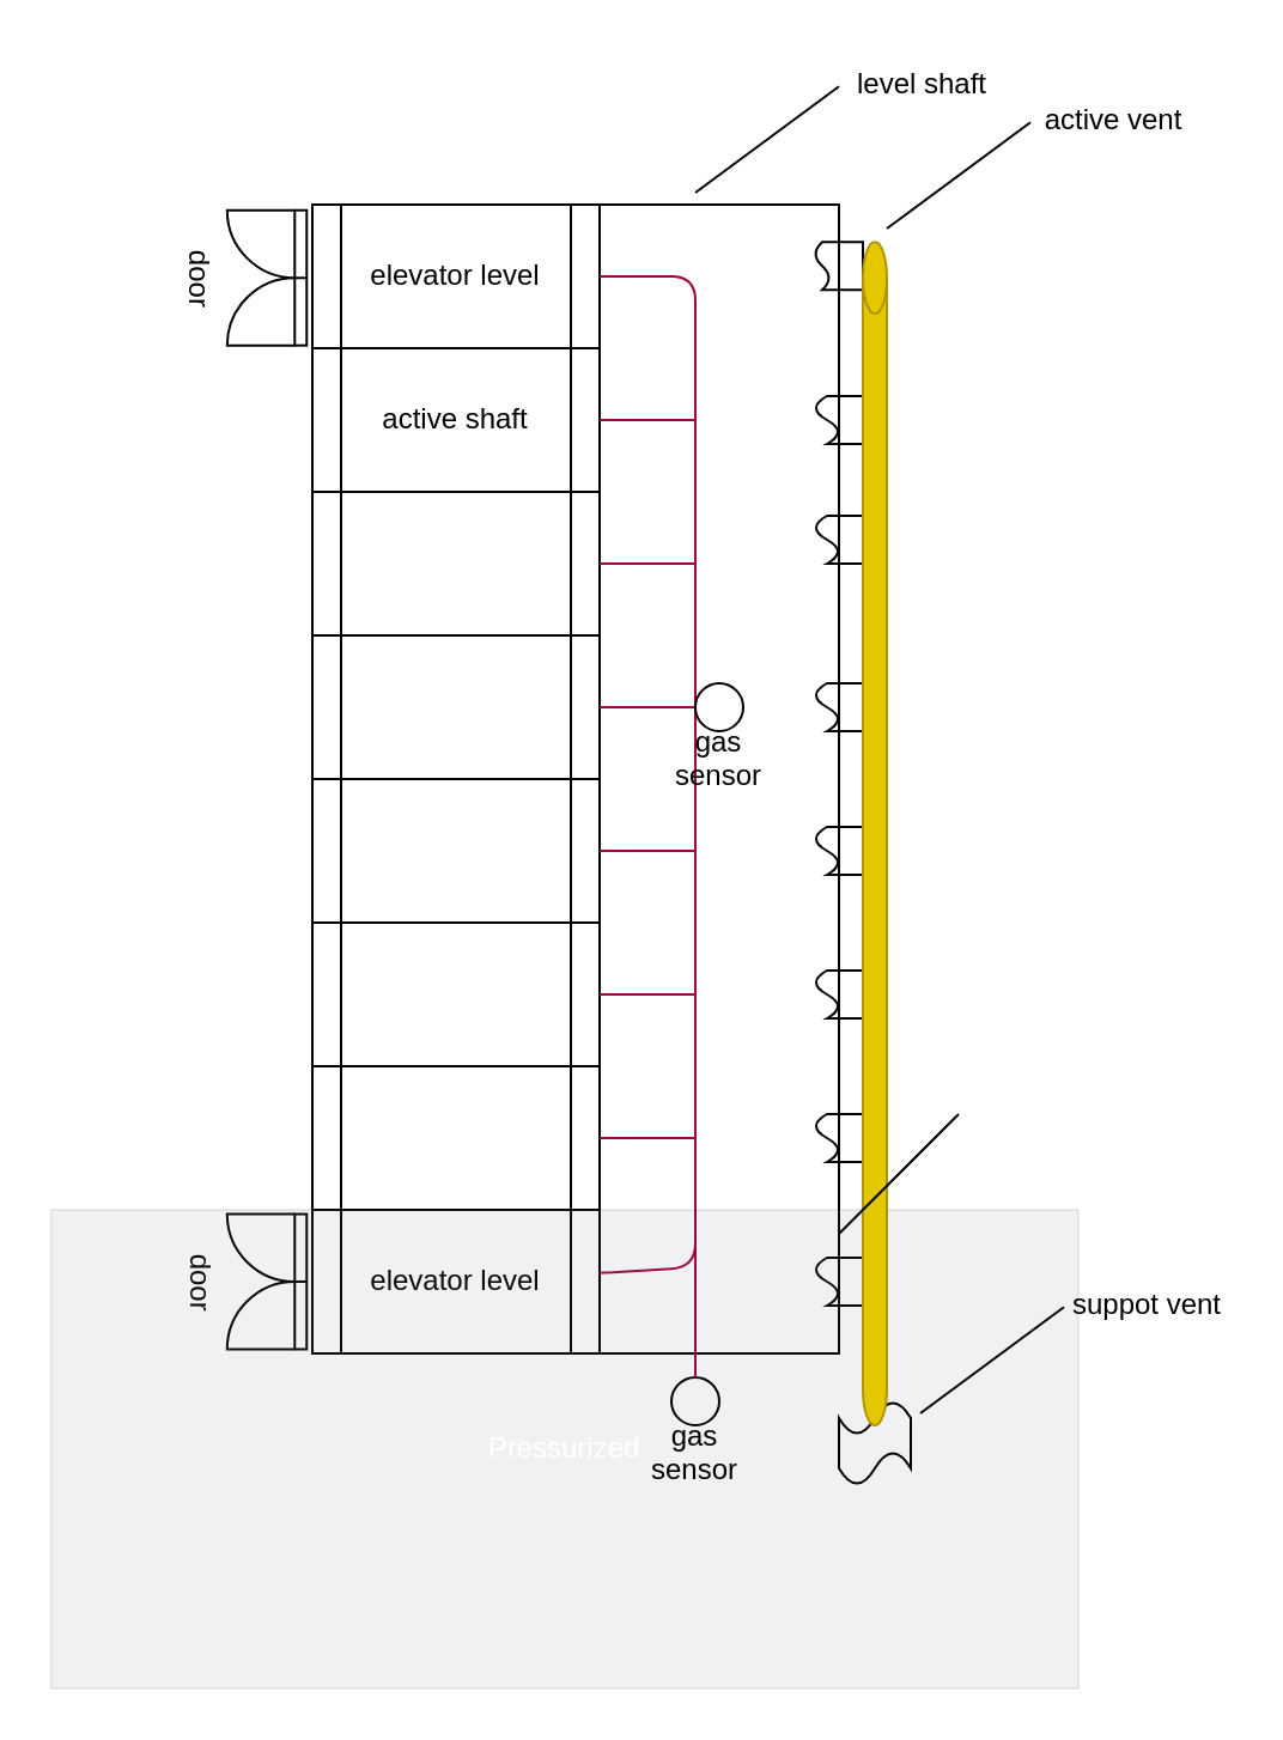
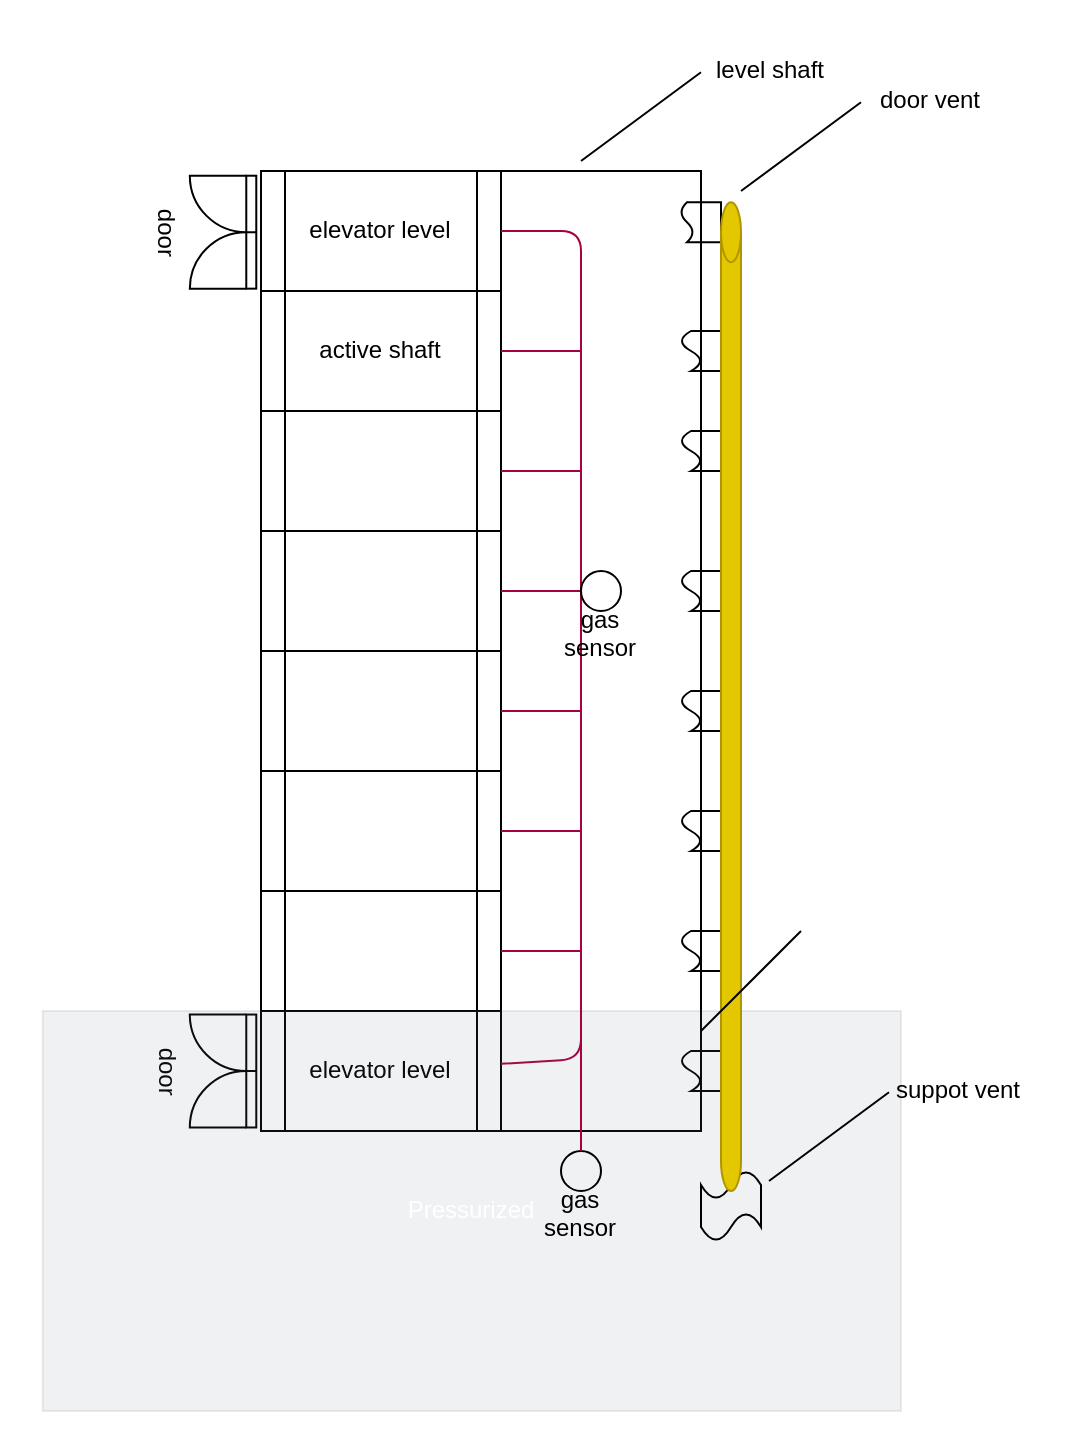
  <mxCell id="0" />
  <mxCell id="1" parent="0" />
  <mxCell id="2" value="" style="rounded=0;whiteSpace=wrap;html=1;fillColor=none;" vertex="1" parent="1"><mxGeometry x="250" y="85" width="100" height="480" as="geometry" /></mxCell>
  <mxCell id="3" value="elevator level" style="shape=process;whiteSpace=wrap;html=1;backgroundOutline=1;" vertex="1" parent="1"><mxGeometry x="130" y="85" width="120" height="60" as="geometry" /></mxCell>
  <mxCell id="4" value="active shaft" style="shape=process;whiteSpace=wrap;html=1;backgroundOutline=1;" vertex="1" parent="1"><mxGeometry x="130" y="145" width="120" height="60" as="geometry" /></mxCell>
  <mxCell id="5" value="" style="shape=process;whiteSpace=wrap;html=1;backgroundOutline=1;" vertex="1" parent="1"><mxGeometry x="130" y="205" width="120" height="60" as="geometry" /></mxCell>
  <mxCell id="6" value="" style="shape=process;whiteSpace=wrap;html=1;backgroundOutline=1;" vertex="1" parent="1"><mxGeometry x="130" y="265" width="120" height="60" as="geometry" /></mxCell>
  <mxCell id="7" value="" style="shape=process;whiteSpace=wrap;html=1;backgroundOutline=1;" vertex="1" parent="1"><mxGeometry x="130" y="325" width="120" height="60" as="geometry" /></mxCell>
  <mxCell id="8" value="" style="shape=process;whiteSpace=wrap;html=1;backgroundOutline=1;" vertex="1" parent="1"><mxGeometry x="130" y="385" width="120" height="60" as="geometry" /></mxCell>
  <mxCell id="9" value="" style="shape=process;whiteSpace=wrap;html=1;backgroundOutline=1;" vertex="1" parent="1"><mxGeometry x="130" y="445" width="120" height="60" as="geometry" /></mxCell>
  <mxCell id="10" value="elevator level" style="shape=process;whiteSpace=wrap;html=1;backgroundOutline=1;" vertex="1" parent="1"><mxGeometry x="130" y="505" width="120" height="60" as="geometry" /></mxCell>
  <mxCell id="11" value="door" style="verticalLabelPosition=bottom;html=1;verticalAlign=top;align=center;shape=mxgraph.floorplan.doorDouble;aspect=fixed;rotation=90;" vertex="1" parent="1"><mxGeometry x="84.41" y="100.59" width="56.47" height="30" as="geometry" /></mxCell>
  <mxCell id="12" value="door" style="verticalLabelPosition=bottom;html=1;verticalAlign=top;align=center;shape=mxgraph.floorplan.doorDouble;aspect=fixed;rotation=90;" vertex="1" parent="1"><mxGeometry x="84.41" y="520" width="56.47" height="30" as="geometry" /></mxCell>
  <mxCell id="13" value="" style="endArrow=none;html=1;entryX=1;entryY=0.5;entryDx=0;entryDy=0;fillColor=#d80073;strokeColor=#A50040;" edge="1" parent="1" source="10" target="3"><mxGeometry width="50" height="50" relative="1" as="geometry"><mxPoint x="360" y="655" as="sourcePoint" /><mxPoint x="390" y="115" as="targetPoint" /><Array as="points"><mxPoint x="290" y="529" /><mxPoint x="290" y="115" /></Array></mxGeometry></mxCell>
  <mxCell id="14" value="" style="endArrow=none;html=1;exitX=1;exitY=0.5;exitDx=0;exitDy=0;fillColor=#d80073;strokeColor=#A50040;" edge="1" parent="1" source="9"><mxGeometry width="50" height="50" relative="1" as="geometry"><mxPoint x="360" y="495" as="sourcePoint" /><mxPoint x="290" y="475" as="targetPoint" /></mxGeometry></mxCell>
  <mxCell id="15" value="" style="endArrow=none;html=1;exitX=1;exitY=0.5;exitDx=0;exitDy=0;fillColor=#d80073;strokeColor=#A50040;" edge="1" parent="1" source="8"><mxGeometry width="50" height="50" relative="1" as="geometry"><mxPoint x="360" y="495" as="sourcePoint" /><mxPoint x="290" y="415" as="targetPoint" /></mxGeometry></mxCell>
  <mxCell id="16" value="" style="endArrow=none;html=1;exitX=1;exitY=0.5;exitDx=0;exitDy=0;fillColor=#d80073;strokeColor=#A50040;" edge="1" parent="1" source="7"><mxGeometry width="50" height="50" relative="1" as="geometry"><mxPoint x="360" y="495" as="sourcePoint" /><mxPoint x="290" y="355" as="targetPoint" /></mxGeometry></mxCell>
  <mxCell id="17" value="" style="endArrow=none;html=1;exitX=1;exitY=0.5;exitDx=0;exitDy=0;fillColor=#d80073;strokeColor=#A50040;" edge="1" parent="1" source="6"><mxGeometry width="50" height="50" relative="1" as="geometry"><mxPoint x="360" y="495" as="sourcePoint" /><mxPoint x="290" y="295" as="targetPoint" /></mxGeometry></mxCell>
  <mxCell id="18" value="" style="endArrow=none;html=1;exitX=1;exitY=0.5;exitDx=0;exitDy=0;fillColor=#d80073;strokeColor=#A50040;" edge="1" parent="1" source="5"><mxGeometry width="50" height="50" relative="1" as="geometry"><mxPoint x="360" y="495" as="sourcePoint" /><mxPoint x="290" y="235" as="targetPoint" /></mxGeometry></mxCell>
  <mxCell id="19" value="" style="endArrow=none;html=1;exitX=1;exitY=0.5;exitDx=0;exitDy=0;fillColor=#d80073;strokeColor=#A50040;" edge="1" parent="1" source="4"><mxGeometry width="50" height="50" relative="1" as="geometry"><mxPoint x="360" y="495" as="sourcePoint" /><mxPoint x="290" y="175" as="targetPoint" /></mxGeometry></mxCell>
  <mxCell id="20" value="" style="shape=document;whiteSpace=wrap;html=1;boundedLbl=1;fillColor=none;rotation=90;" vertex="1" parent="1"><mxGeometry x="340" y="100.59" width="20" height="20" as="geometry" /></mxCell>
  <mxCell id="21" value="" style="shape=document;whiteSpace=wrap;html=1;boundedLbl=1;fillColor=none;rotation=90;size=0.5;" vertex="1" parent="1"><mxGeometry x="340" y="165" width="20" height="20" as="geometry" /></mxCell>
  <mxCell id="22" value="" style="shape=document;whiteSpace=wrap;html=1;boundedLbl=1;fillColor=none;rotation=90;size=0.5;" vertex="1" parent="1"><mxGeometry x="340" y="215" width="20" height="20" as="geometry" /></mxCell>
  <mxCell id="23" value="" style="shape=document;whiteSpace=wrap;html=1;boundedLbl=1;fillColor=none;rotation=90;size=0.5;" vertex="1" parent="1"><mxGeometry x="340" y="285" width="20" height="20" as="geometry" /></mxCell>
  <mxCell id="24" value="" style="shape=document;whiteSpace=wrap;html=1;boundedLbl=1;fillColor=none;rotation=90;size=0.5;" vertex="1" parent="1"><mxGeometry x="340" y="345" width="20" height="20" as="geometry" /></mxCell>
  <mxCell id="25" value="" style="shape=document;whiteSpace=wrap;html=1;boundedLbl=1;fillColor=none;rotation=90;size=0.5;" vertex="1" parent="1"><mxGeometry x="340" y="405" width="20" height="20" as="geometry" /></mxCell>
  <mxCell id="26" value="" style="shape=document;whiteSpace=wrap;html=1;boundedLbl=1;fillColor=none;rotation=90;size=0.5;" vertex="1" parent="1"><mxGeometry x="340" y="465" width="20" height="20" as="geometry" /></mxCell>
  <mxCell id="27" value="" style="shape=document;whiteSpace=wrap;html=1;boundedLbl=1;fillColor=none;rotation=90;size=0.5;" vertex="1" parent="1"><mxGeometry x="340" y="525" width="20" height="20" as="geometry" /></mxCell>
  <mxCell id="28" value="" style="endArrow=none;html=1;" edge="1" parent="1"><mxGeometry width="50" height="50" relative="1" as="geometry"><mxPoint x="370" y="95" as="sourcePoint" /><mxPoint x="430" y="50.59" as="targetPoint" /></mxGeometry></mxCell>
- <mxCell id="29" value="active vent" style="text;html=1;strokeColor=none;fillColor=none;align=center;verticalAlign=middle;whiteSpace=wrap;rounded=0;" vertex="1" parent="1"><mxGeometry x="430" y="35" width="70" height="30" as="geometry" /></mxCell>
+ <mxCell id="29" value="door vent" style="text;html=1;strokeColor=none;fillColor=none;align=center;verticalAlign=middle;whiteSpace=wrap;rounded=0;" vertex="1" parent="1"><mxGeometry x="430" y="35" width="70" height="30" as="geometry" /></mxCell>
  <mxCell id="30" value="Pressurized" style="rounded=0;whiteSpace=wrap;html=1;fillColor=#647687;strokeColor=#314354;fontColor=#ffffff;opacity=10;" vertex="1" parent="1"><mxGeometry x="20.88" y="505" width="429.12" height="200" as="geometry" /></mxCell>
  <mxCell id="31" value="" style="shape=tape;whiteSpace=wrap;html=1;fillColor=none;" vertex="1" parent="1"><mxGeometry x="350" y="585" width="30" height="35" as="geometry" /></mxCell>
  <mxCell id="32" value="" style="shape=cylinder3;whiteSpace=wrap;html=1;boundedLbl=1;backgroundOutline=1;size=15;fillColor=#e3c800;strokeColor=#B09500;fontColor=#ffffff;" vertex="1" parent="1"><mxGeometry x="360" y="100.59" width="10" height="494.41" as="geometry" /></mxCell>
  <mxCell id="33" value="" style="endArrow=none;html=1;" edge="1" parent="1"><mxGeometry width="50" height="50" relative="1" as="geometry"><mxPoint x="384" y="590" as="sourcePoint" /><mxPoint x="444" y="545.59" as="targetPoint" /></mxGeometry></mxCell>
  <mxCell id="34" value="suppot vent" style="text;html=1;strokeColor=none;fillColor=none;align=center;verticalAlign=middle;whiteSpace=wrap;rounded=0;" vertex="1" parent="1"><mxGeometry x="444" y="530" width="70" height="30" as="geometry" /></mxCell>
  <mxCell id="35" value="" style="endArrow=none;html=1;" edge="1" parent="1"><mxGeometry width="50" height="50" relative="1" as="geometry"><mxPoint x="290" y="80" as="sourcePoint" /><mxPoint x="350" y="35.59" as="targetPoint" /></mxGeometry></mxCell>
  <mxCell id="36" value="level shaft" style="text;html=1;strokeColor=none;fillColor=none;align=center;verticalAlign=middle;whiteSpace=wrap;rounded=0;" vertex="1" parent="1"><mxGeometry x="350" y="20" width="70" height="30" as="geometry" /></mxCell>
  <mxCell id="37" value="&lt;br&gt;&lt;br&gt;&lt;br&gt;gas sensor" style="ellipse;whiteSpace=wrap;html=1;fillColor=none;" vertex="1" parent="1"><mxGeometry x="290" y="285" width="20" height="20" as="geometry" /></mxCell>
  <mxCell id="38" value="&lt;br&gt;&lt;br&gt;&lt;br&gt;gas sensor" style="ellipse;whiteSpace=wrap;html=1;fillColor=none;" vertex="1" parent="1"><mxGeometry x="280" y="575" width="20" height="20" as="geometry" /></mxCell>
  <mxCell id="39" value="" style="endArrow=none;html=1;" edge="1" parent="1"><mxGeometry width="50" height="50" relative="1" as="geometry"><mxPoint x="350" y="515" as="sourcePoint" /><mxPoint x="400" y="465" as="targetPoint" /></mxGeometry></mxCell>
  <mxCell id="40" value="" style="endArrow=none;html=1;exitX=1;exitY=0.5;exitDx=0;exitDy=0;fillColor=#d80073;strokeColor=#A50040;entryX=0.5;entryY=0;entryDx=0;entryDy=0;" edge="1" parent="1" target="38"><mxGeometry width="50" height="50" relative="1" as="geometry"><mxPoint x="290" y="505" as="sourcePoint" /><mxPoint x="330" y="505" as="targetPoint" /></mxGeometry></mxCell>
